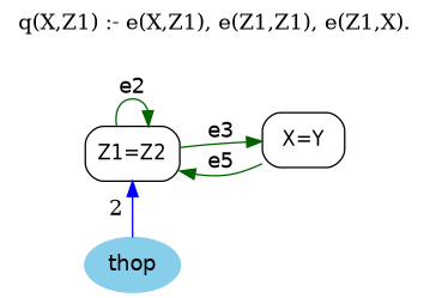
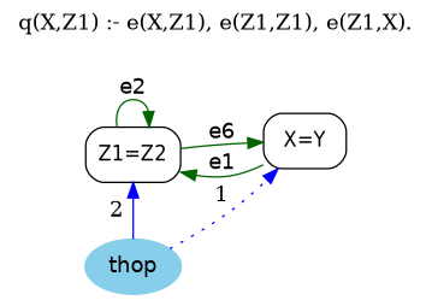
  digraph {
    label="q(X,Z1) :- e(X,Z1), e(Z1,Z1), e(Z1,X)."
    labelloc=t
    rankdir=LR
    node [fontname="Helvetica-Narrow" shape=box style=rounded]
    edge [color=darkgreen fontname=helvetica]
    n1 [height=0.5 label="Z1=Z2" width=0.79167]
    n2 [height=0.5 label="X=Y" width=0.75]
    thop [color=skyblue fillcolor=skyblue fontname=helvetica height=0.5 shape=oval style="filled,rounded" width=0.79437]
    n1 -> n1 [label=e2]
-   n1 -> n2 [label=e3]
-   n2 -> n1 [label=e5]
+   n1 -> n2 [label=e6]
+   n2 -> n1 [label=e1]
    thop -> n1 [color=blue constraint=false label=2 style=solid fontname=""]
+   thop -> n2 [color=blue constraint=false label=1 style=dotted fontname=""]
  }
